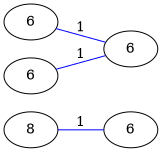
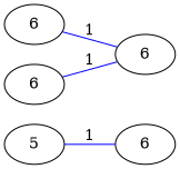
  graph {
    rankdir=LR
    edge [color=blue]
-   n1 [label=8]
+   n1 [label=5]
    n2 [label=6]
    n3 [label=6]
    n4 [label=6]
    n5 [label=6]
    n1 -- n2 [label=1]
    n3 -- n4 [label=1]
    n5 -- n4 [label=1]
  }
